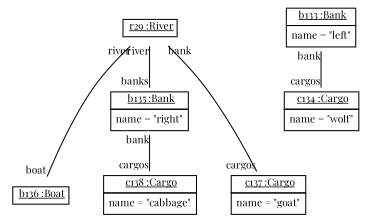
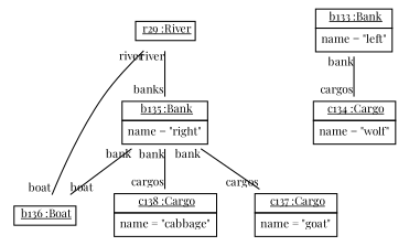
  graph {
    compound=true
    fontname="Playfair Display"
    node [fontname="Playfair Display" fontsize=10 shape=none]
    edge [fontname="Playfair Display" fontsize=10 headlabel=cargos taillabel=bank]
    n1 [label=<<table border='0' cellborder='1' cellspacing='0'> <tr> <td> <u>r29 :River</u></td></tr></table>>]
    n2 [label=<<table border='0' cellborder='1' cellspacing='0'> <tr> <td> <u>b135 :Bank</u></td></tr><tr><td><table border='0' cellborder='0' cellspacing='0'><tr><td align='left'>name = "right"</td></tr></table></td></tr></table>>]
    n3 [label=<<table border='0' cellborder='1' cellspacing='0'> <tr> <td> <u>b136 :Boat</u></td></tr></table>>]
    n4 [label=<<table border='0' cellborder='1' cellspacing='0'> <tr> <td> <u>b133 :Bank</u></td></tr><tr><td><table border='0' cellborder='0' cellspacing='0'><tr><td align='left'>name = "left"</td></tr></table></td></tr></table>>]
    n5 [label=<<table border='0' cellborder='1' cellspacing='0'> <tr> <td> <u>c134 :Cargo</u></td></tr><tr><td><table border='0' cellborder='0' cellspacing='0'><tr><td align='left'>name = "wolf"</td></tr></table></td></tr></table>>]
    n6 [label=<<table border='0' cellborder='1' cellspacing='0'> <tr> <td> <u>c137 :Cargo</u></td></tr><tr><td><table border='0' cellborder='0' cellspacing='0'><tr><td align='left'>name = "goat"</td></tr></table></td></tr></table>>]
    n7 [label=<<table border='0' cellborder='1' cellspacing='0'> <tr> <td> <u>c138 :Cargo</u></td></tr><tr><td><table border='0' cellborder='0' cellspacing='0'><tr><td align='left'>name = "cabbage"</td></tr></table></td></tr></table>>]
    n1 -- n2 [headlabel=banks taillabel=river]
    n1 -- n3 [headlabel=boat taillabel=river]
-   n1 -- n6
+   n2 -- n3 [headlabel=boat]
+   n2 -- n6
    n2 -- n7
    n4 -- n5
  }
